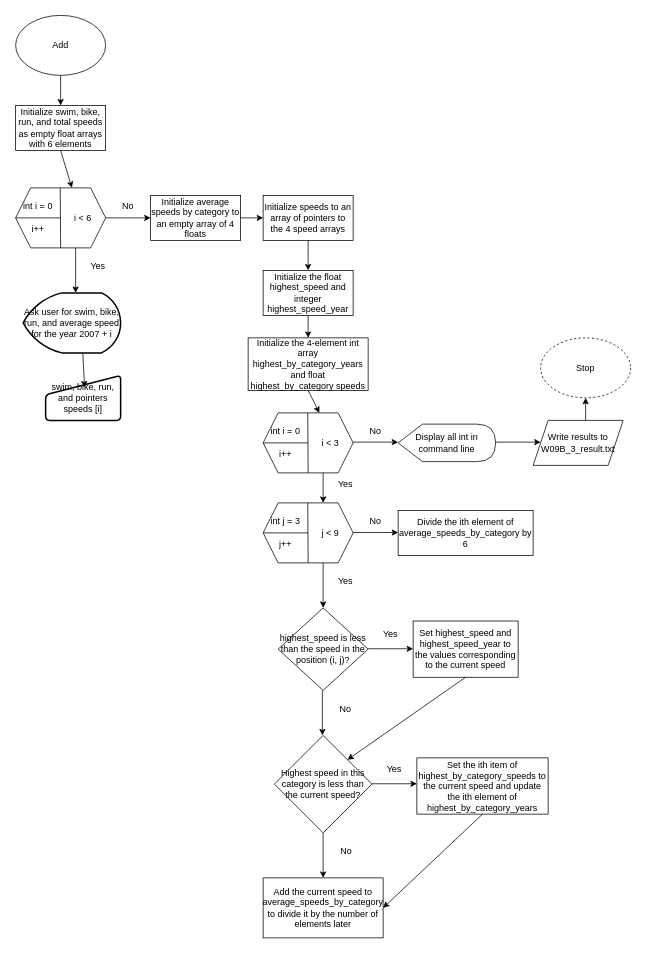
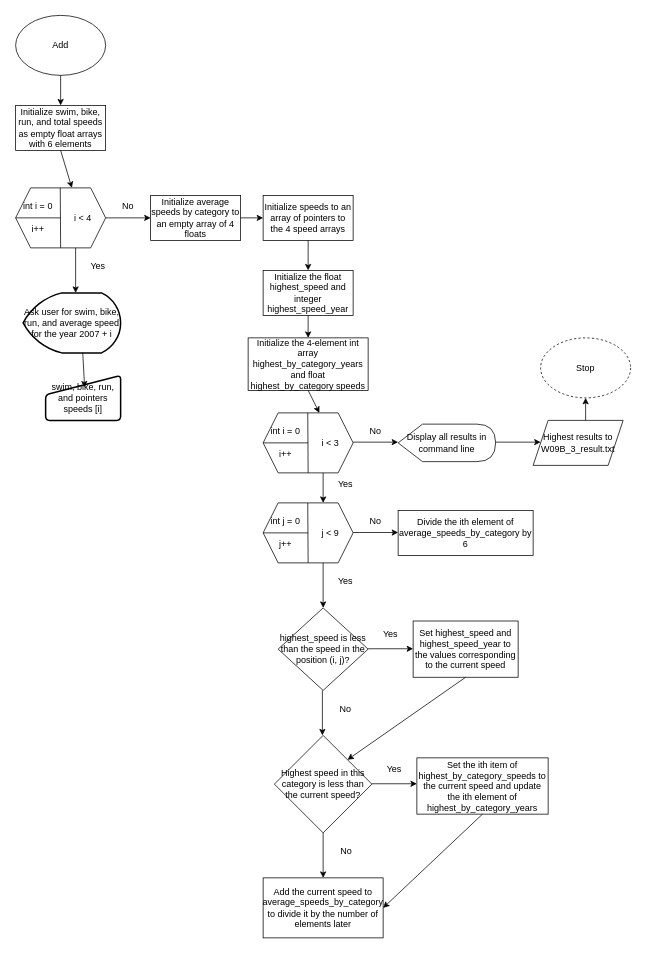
  <mxCell id="0" />
  <mxCell id="1" parent="0" />
  <mxCell id="2" value="Add" style="ellipse;whiteSpace=wrap;html=1;" vertex="1" parent="1"><mxGeometry x="20" y="20" width="120" height="80" as="geometry" /></mxCell>
  <mxCell id="3" value="Initialize swim, bike, run, and total speeds as empty float arrays with 6 elements" style="rounded=0;whiteSpace=wrap;html=1;" vertex="1" parent="1"><mxGeometry x="20" y="140" width="120" height="60" as="geometry" /></mxCell>
  <mxCell id="4" value="" style="shape=hexagon;perimeter=hexagonPerimeter2;whiteSpace=wrap;html=1;fixedSize=1;" vertex="1" parent="1"><mxGeometry x="20" y="250" width="120" height="80" as="geometry" /></mxCell>
  <mxCell id="5" value="" style="endArrow=none;html=1;rounded=0;" edge="1" parent="1" target="4"><mxGeometry width="50" height="50" relative="1" as="geometry"><mxPoint x="20" y="290" as="sourcePoint" /><mxPoint x="70" y="240" as="targetPoint" /><Array as="points"><mxPoint x="80" y="290" /></Array></mxGeometry></mxCell>
  <mxCell id="6" value="" style="endArrow=none;html=1;rounded=0;exitX=0.5;exitY=1;exitDx=0;exitDy=0;" edge="1" parent="1" source="4"><mxGeometry width="50" height="50" relative="1" as="geometry"><mxPoint x="79.5" y="310" as="sourcePoint" /><mxPoint x="79.5" y="250" as="targetPoint" /></mxGeometry></mxCell>
  <mxCell id="7" value="int i = 0" style="text;html=1;align=center;verticalAlign=middle;whiteSpace=wrap;rounded=0;" vertex="1" parent="1"><mxGeometry x="20" y="260" width="60" height="30" as="geometry" /></mxCell>
- <mxCell id="8" value="i &amp;lt; 6" style="text;html=1;align=center;verticalAlign=middle;whiteSpace=wrap;rounded=0;" vertex="1" parent="1"><mxGeometry x="80" y="275" width="60" height="30" as="geometry" /></mxCell>
+ <mxCell id="8" value="i &amp;lt; 4" style="text;html=1;align=center;verticalAlign=middle;whiteSpace=wrap;rounded=0;" vertex="1" parent="1"><mxGeometry x="80" y="275" width="60" height="30" as="geometry" /></mxCell>
  <mxCell id="9" value="i++" style="text;html=1;align=center;verticalAlign=middle;whiteSpace=wrap;rounded=0;" vertex="1" parent="1"><mxGeometry x="20" y="290" width="60" height="30" as="geometry" /></mxCell>
  <mxCell id="10" value="" style="endArrow=classic;html=1;rounded=0;" edge="1" parent="1"><mxGeometry width="50" height="50" relative="1" as="geometry"><mxPoint x="100" y="330" as="sourcePoint" /><mxPoint x="100" y="390" as="targetPoint" /></mxGeometry></mxCell>
  <mxCell id="11" value="" style="endArrow=classic;html=1;rounded=0;" edge="1" parent="1"><mxGeometry width="50" height="50" relative="1" as="geometry"><mxPoint x="140" y="290" as="sourcePoint" /><mxPoint x="200" y="290" as="targetPoint" /></mxGeometry></mxCell>
  <mxCell id="12" value="Yes" style="text;html=1;align=center;verticalAlign=middle;whiteSpace=wrap;rounded=0;" vertex="1" parent="1"><mxGeometry x="100" y="340" width="60" height="30" as="geometry" /></mxCell>
  <mxCell id="13" value="No" style="text;html=1;align=center;verticalAlign=middle;whiteSpace=wrap;rounded=0;" vertex="1" parent="1"><mxGeometry x="140" y="260" width="60" height="30" as="geometry" /></mxCell>
  <mxCell id="14" value="swim, bike, run, and pointers speeds [i]" style="html=1;strokeWidth=2;shape=manualInput;whiteSpace=wrap;rounded=1;size=26;arcSize=11;" vertex="1" parent="1"><mxGeometry x="60" y="500" width="100" height="60" as="geometry" /></mxCell>
  <mxCell id="15" value="Ask user for swim, bike, run, and average speed for the year 2007 + i" style="strokeWidth=2;html=1;shape=mxgraph.flowchart.display;whiteSpace=wrap;" vertex="1" parent="1"><mxGeometry x="30" y="390" width="130" height="80" as="geometry" /></mxCell>
  <mxCell id="16" value="" style="endArrow=classic;html=1;rounded=0;entryX=0.52;entryY=0.267;entryDx=0;entryDy=0;entryPerimeter=0;" edge="1" parent="1" target="14"><mxGeometry width="50" height="50" relative="1" as="geometry"><mxPoint x="109.5" y="470" as="sourcePoint" /><mxPoint x="109.5" y="510" as="targetPoint" /></mxGeometry></mxCell>
  <mxCell id="17" value="Initialize average speeds by category to an empty array of 4 floats" style="rounded=0;whiteSpace=wrap;html=1;" vertex="1" parent="1"><mxGeometry x="200" y="260" width="120" height="60" as="geometry" /></mxCell>
  <mxCell id="18" value="Initialize speeds to an array of pointers to the 4 speed arrays" style="rounded=0;whiteSpace=wrap;html=1;" vertex="1" parent="1"><mxGeometry x="350" y="260" width="120" height="60" as="geometry" /></mxCell>
  <mxCell id="19" value="Initialize the float highest_speed and integer highest_speed_year" style="rounded=0;whiteSpace=wrap;html=1;" vertex="1" parent="1"><mxGeometry x="350" y="360" width="120" height="60" as="geometry" /></mxCell>
  <mxCell id="20" value="Initialize the 4-element int array highest_by_category_years and float highest_by_category speeds" style="rounded=0;whiteSpace=wrap;html=1;" vertex="1" parent="1"><mxGeometry x="330" y="450" width="160" height="70" as="geometry" /></mxCell>
  <mxCell id="21" value="" style="shape=hexagon;perimeter=hexagonPerimeter2;whiteSpace=wrap;html=1;fixedSize=1;" vertex="1" parent="1"><mxGeometry x="350" y="550" width="120" height="80" as="geometry" /></mxCell>
  <mxCell id="22" value="" style="endArrow=none;html=1;rounded=0;" edge="1" parent="1" target="21"><mxGeometry width="50" height="50" relative="1" as="geometry"><mxPoint x="350" y="590" as="sourcePoint" /><mxPoint x="400" y="540" as="targetPoint" /><Array as="points"><mxPoint x="410" y="590" /></Array></mxGeometry></mxCell>
  <mxCell id="23" value="" style="endArrow=none;html=1;rounded=0;exitX=0.5;exitY=1;exitDx=0;exitDy=0;" edge="1" parent="1" source="21"><mxGeometry width="50" height="50" relative="1" as="geometry"><mxPoint x="409.5" y="610" as="sourcePoint" /><mxPoint x="409.5" y="550" as="targetPoint" /></mxGeometry></mxCell>
  <mxCell id="24" value="int i = 0" style="text;html=1;align=center;verticalAlign=middle;whiteSpace=wrap;rounded=0;" vertex="1" parent="1"><mxGeometry x="350" y="560" width="60" height="30" as="geometry" /></mxCell>
  <mxCell id="25" value="i &amp;lt; 3" style="text;html=1;align=center;verticalAlign=middle;whiteSpace=wrap;rounded=0;" vertex="1" parent="1"><mxGeometry x="410" y="575" width="60" height="30" as="geometry" /></mxCell>
  <mxCell id="26" value="i++" style="text;html=1;align=center;verticalAlign=middle;whiteSpace=wrap;rounded=0;" vertex="1" parent="1"><mxGeometry x="350" y="590" width="60" height="30" as="geometry" /></mxCell>
  <mxCell id="27" value="" style="shape=hexagon;perimeter=hexagonPerimeter2;whiteSpace=wrap;html=1;fixedSize=1;" vertex="1" parent="1"><mxGeometry x="350" y="670" width="120" height="80" as="geometry" /></mxCell>
  <mxCell id="28" value="" style="endArrow=none;html=1;rounded=0;" edge="1" parent="1" target="27"><mxGeometry width="50" height="50" relative="1" as="geometry"><mxPoint x="350" y="710" as="sourcePoint" /><mxPoint x="400" y="660" as="targetPoint" /><Array as="points"><mxPoint x="410" y="710" /></Array></mxGeometry></mxCell>
  <mxCell id="29" value="" style="endArrow=none;html=1;rounded=0;exitX=0.5;exitY=1;exitDx=0;exitDy=0;" edge="1" parent="1" source="27"><mxGeometry width="50" height="50" relative="1" as="geometry"><mxPoint x="409.5" y="730" as="sourcePoint" /><mxPoint x="409.5" y="670" as="targetPoint" /></mxGeometry></mxCell>
- <mxCell id="30" value="int j = 3" style="text;html=1;align=center;verticalAlign=middle;whiteSpace=wrap;rounded=0;" vertex="1" parent="1"><mxGeometry x="350" y="680" width="60" height="30" as="geometry" /></mxCell>
+ <mxCell id="30" value="int j = 0" style="text;html=1;align=center;verticalAlign=middle;whiteSpace=wrap;rounded=0;" vertex="1" parent="1"><mxGeometry x="350" y="680" width="60" height="30" as="geometry" /></mxCell>
  <mxCell id="31" value="j &amp;lt; 9" style="text;html=1;align=center;verticalAlign=middle;whiteSpace=wrap;rounded=0;" vertex="1" parent="1"><mxGeometry x="410" y="695" width="60" height="30" as="geometry" /></mxCell>
  <mxCell id="32" value="j++" style="text;html=1;align=center;verticalAlign=middle;whiteSpace=wrap;rounded=0;" vertex="1" parent="1"><mxGeometry x="350" y="710" width="60" height="30" as="geometry" /></mxCell>
  <mxCell id="33" value="Yes" style="text;html=1;align=center;verticalAlign=middle;whiteSpace=wrap;rounded=0;" vertex="1" parent="1"><mxGeometry x="430" y="630" width="60" height="30" as="geometry" /></mxCell>
  <mxCell id="34" value="" style="endArrow=classic;html=1;rounded=0;" edge="1" parent="1"><mxGeometry width="50" height="50" relative="1" as="geometry"><mxPoint x="430" y="630" as="sourcePoint" /><mxPoint x="430" y="670" as="targetPoint" /></mxGeometry></mxCell>
  <mxCell id="35" value="" style="endArrow=classic;html=1;rounded=0;" edge="1" parent="1"><mxGeometry width="50" height="50" relative="1" as="geometry"><mxPoint x="430" y="750" as="sourcePoint" /><mxPoint x="430" y="810" as="targetPoint" /></mxGeometry></mxCell>
  <mxCell id="36" value="Yes" style="text;html=1;align=center;verticalAlign=middle;whiteSpace=wrap;rounded=0;" vertex="1" parent="1"><mxGeometry x="430" y="760" width="60" height="30" as="geometry" /></mxCell>
  <mxCell id="37" value="highest_speed is less than the speed in the position (i, j)?" style="rhombus;whiteSpace=wrap;html=1;" vertex="1" parent="1"><mxGeometry x="370" y="810" width="120" height="110" as="geometry" /></mxCell>
  <mxCell id="38" value="" style="endArrow=classic;html=1;rounded=0;" edge="1" parent="1"><mxGeometry width="50" height="50" relative="1" as="geometry"><mxPoint x="490" y="864.5" as="sourcePoint" /><mxPoint x="550" y="864.5" as="targetPoint" /></mxGeometry></mxCell>
  <mxCell id="39" value="" style="endArrow=classic;html=1;rounded=0;" edge="1" parent="1"><mxGeometry width="50" height="50" relative="1" as="geometry"><mxPoint x="429" y="920" as="sourcePoint" /><mxPoint x="429" y="980" as="targetPoint" /></mxGeometry></mxCell>
  <mxCell id="40" value="Yes" style="text;html=1;align=center;verticalAlign=middle;whiteSpace=wrap;rounded=0;" vertex="1" parent="1"><mxGeometry x="490" y="830" width="60" height="30" as="geometry" /></mxCell>
  <mxCell id="41" value="No" style="text;html=1;align=center;verticalAlign=middle;whiteSpace=wrap;rounded=0;" vertex="1" parent="1"><mxGeometry x="430" y="930" width="60" height="30" as="geometry" /></mxCell>
  <mxCell id="42" value="Set highest_speed and highest_speed_year to the values corresponding to the current speed" style="rounded=0;whiteSpace=wrap;html=1;" vertex="1" parent="1"><mxGeometry x="550" y="827.5" width="140" height="75" as="geometry" /></mxCell>
  <mxCell id="43" value="Highest speed in this category is less than the current speed?" style="rhombus;whiteSpace=wrap;html=1;" vertex="1" parent="1"><mxGeometry x="365" y="980" width="130" height="130" as="geometry" /></mxCell>
  <mxCell id="44" value="" style="endArrow=classic;html=1;rounded=0;" edge="1" parent="1"><mxGeometry width="50" height="50" relative="1" as="geometry"><mxPoint x="495" y="1044.5" as="sourcePoint" /><mxPoint x="555" y="1044.5" as="targetPoint" /></mxGeometry></mxCell>
  <mxCell id="45" value="Yes" style="text;html=1;align=center;verticalAlign=middle;whiteSpace=wrap;rounded=0;" vertex="1" parent="1"><mxGeometry x="495" y="1010" width="60" height="30" as="geometry" /></mxCell>
  <mxCell id="46" value="" style="endArrow=classic;html=1;rounded=0;" edge="1" parent="1"><mxGeometry width="50" height="50" relative="1" as="geometry"><mxPoint x="430" y="1110" as="sourcePoint" /><mxPoint x="430" y="1170" as="targetPoint" /></mxGeometry></mxCell>
  <mxCell id="47" value="No" style="text;html=1;align=center;verticalAlign=middle;whiteSpace=wrap;rounded=0;" vertex="1" parent="1"><mxGeometry x="431" y="1120" width="60" height="30" as="geometry" /></mxCell>
  <mxCell id="48" value="Set the ith item of highest_by_category_speeds to the current speed and update the ith element of highest_by_category_years" style="rounded=0;whiteSpace=wrap;html=1;" vertex="1" parent="1"><mxGeometry x="555" y="1010" width="175" height="75" as="geometry" /></mxCell>
  <mxCell id="49" value="" style="endArrow=classic;html=1;rounded=0;entryX=1;entryY=0;entryDx=0;entryDy=0;exitX=0.5;exitY=1;exitDx=0;exitDy=0;" edge="1" parent="1" source="42" target="43"><mxGeometry width="50" height="50" relative="1" as="geometry"><mxPoint x="590" y="960" as="sourcePoint" /><mxPoint x="640" y="910" as="targetPoint" /></mxGeometry></mxCell>
  <mxCell id="50" value="Add the current speed to average_speeds_by_category to divide it by the number of elements later" style="rounded=0;whiteSpace=wrap;html=1;" vertex="1" parent="1"><mxGeometry x="350" y="1170" width="160" height="80" as="geometry" /></mxCell>
  <mxCell id="51" value="" style="endArrow=classic;html=1;rounded=0;entryX=1;entryY=0;entryDx=0;entryDy=0;exitX=0.5;exitY=1;exitDx=0;exitDy=0;" edge="1" parent="1" source="48"><mxGeometry width="50" height="50" relative="1" as="geometry"><mxPoint x="667" y="1100" as="sourcePoint" /><mxPoint x="510" y="1210" as="targetPoint" /></mxGeometry></mxCell>
  <mxCell id="52" value="No" style="text;html=1;align=center;verticalAlign=middle;whiteSpace=wrap;rounded=0;" vertex="1" parent="1"><mxGeometry x="470" y="560" width="60" height="30" as="geometry" /></mxCell>
  <mxCell id="53" value="No" style="text;html=1;align=center;verticalAlign=middle;whiteSpace=wrap;rounded=0;" vertex="1" parent="1"><mxGeometry x="470" y="680" width="60" height="30" as="geometry" /></mxCell>
  <mxCell id="54" value="" style="endArrow=classic;html=1;rounded=0;" edge="1" parent="1"><mxGeometry width="50" height="50" relative="1" as="geometry"><mxPoint x="470" y="589" as="sourcePoint" /><mxPoint x="530" y="589" as="targetPoint" /></mxGeometry></mxCell>
  <mxCell id="55" value="" style="endArrow=classic;html=1;rounded=0;" edge="1" parent="1"><mxGeometry width="50" height="50" relative="1" as="geometry"><mxPoint x="470" y="709.5" as="sourcePoint" /><mxPoint x="530" y="709.5" as="targetPoint" /></mxGeometry></mxCell>
  <mxCell id="56" value="Divide the ith element of average_speeds_by_category by 6" style="rounded=0;whiteSpace=wrap;html=1;" vertex="1" parent="1"><mxGeometry x="530" y="680" width="180" height="60" as="geometry" /></mxCell>
- <mxCell id="57" value="Display all int in command line" style="shape=display;whiteSpace=wrap;html=1;" vertex="1" parent="1"><mxGeometry x="530" y="565" width="130" height="50" as="geometry" /></mxCell>
- <mxCell id="58" value="Write results to W09B_3_result.txt" style="shape=parallelogram;perimeter=parallelogramPerimeter;whiteSpace=wrap;html=1;fixedSize=1;" vertex="1" parent="1"><mxGeometry x="710" y="560" width="120" height="60" as="geometry" /></mxCell>
+ <mxCell id="57" value="Display all results in command line" style="shape=display;whiteSpace=wrap;html=1;" vertex="1" parent="1"><mxGeometry x="530" y="565" width="130" height="50" as="geometry" /></mxCell>
+ <mxCell id="58" value="Highest results to W09B_3_result.txt" style="shape=parallelogram;perimeter=parallelogramPerimeter;whiteSpace=wrap;html=1;fixedSize=1;" vertex="1" parent="1"><mxGeometry x="710" y="560" width="120" height="60" as="geometry" /></mxCell>
  <mxCell id="59" value="" style="endArrow=classic;html=1;rounded=0;" edge="1" parent="1"><mxGeometry width="50" height="50" relative="1" as="geometry"><mxPoint x="660" y="589" as="sourcePoint" /><mxPoint x="720" y="589" as="targetPoint" /></mxGeometry></mxCell>
  <mxCell id="60" value="" style="endArrow=classic;html=1;rounded=0;entryX=0.5;entryY=0;entryDx=0;entryDy=0;exitX=0.5;exitY=1;exitDx=0;exitDy=0;" edge="1" parent="1" source="2" target="3"><mxGeometry width="50" height="50" relative="1" as="geometry"><mxPoint x="190" y="100" as="sourcePoint" /><mxPoint x="240" y="50" as="targetPoint" /></mxGeometry></mxCell>
  <mxCell id="61" value="" style="endArrow=classic;html=1;rounded=0;exitX=0.5;exitY=1;exitDx=0;exitDy=0;entryX=0.625;entryY=0;entryDx=0;entryDy=0;" edge="1" parent="1" source="3" target="4"><mxGeometry width="50" height="50" relative="1" as="geometry"><mxPoint x="100" y="270" as="sourcePoint" /><mxPoint x="150" y="220" as="targetPoint" /></mxGeometry></mxCell>
  <mxCell id="62" value="" style="endArrow=classic;html=1;rounded=0;entryX=0;entryY=0.5;entryDx=0;entryDy=0;" edge="1" parent="1" target="18"><mxGeometry width="50" height="50" relative="1" as="geometry"><mxPoint x="320" y="290" as="sourcePoint" /><mxPoint x="370" y="240" as="targetPoint" /></mxGeometry></mxCell>
  <mxCell id="63" value="" style="endArrow=classic;html=1;rounded=0;entryX=0.5;entryY=0;entryDx=0;entryDy=0;" edge="1" parent="1" target="19"><mxGeometry width="50" height="50" relative="1" as="geometry"><mxPoint x="410" y="320" as="sourcePoint" /><mxPoint x="460" y="270" as="targetPoint" /></mxGeometry></mxCell>
  <mxCell id="64" value="" style="endArrow=classic;html=1;rounded=0;entryX=0.5;entryY=0;entryDx=0;entryDy=0;" edge="1" parent="1" target="20"><mxGeometry width="50" height="50" relative="1" as="geometry"><mxPoint x="410" y="420" as="sourcePoint" /><mxPoint x="460" y="370" as="targetPoint" /></mxGeometry></mxCell>
  <mxCell id="65" value="" style="endArrow=classic;html=1;rounded=0;entryX=0.625;entryY=0;entryDx=0;entryDy=0;" edge="1" parent="1" target="21"><mxGeometry width="50" height="50" relative="1" as="geometry"><mxPoint x="410" y="520" as="sourcePoint" /><mxPoint x="460" y="470" as="targetPoint" /></mxGeometry></mxCell>
  <mxCell id="66" value="Stop" style="ellipse;whiteSpace=wrap;html=1;dashed=1;" vertex="1" parent="1"><mxGeometry x="720" y="450" width="120" height="80" as="geometry" /></mxCell>
  <mxCell id="67" value="" style="endArrow=classic;html=1;rounded=0;entryX=0.5;entryY=1;entryDx=0;entryDy=0;" edge="1" parent="1" target="66"><mxGeometry width="50" height="50" relative="1" as="geometry"><mxPoint x="780" y="560" as="sourcePoint" /><mxPoint x="830" y="510" as="targetPoint" /></mxGeometry></mxCell>
